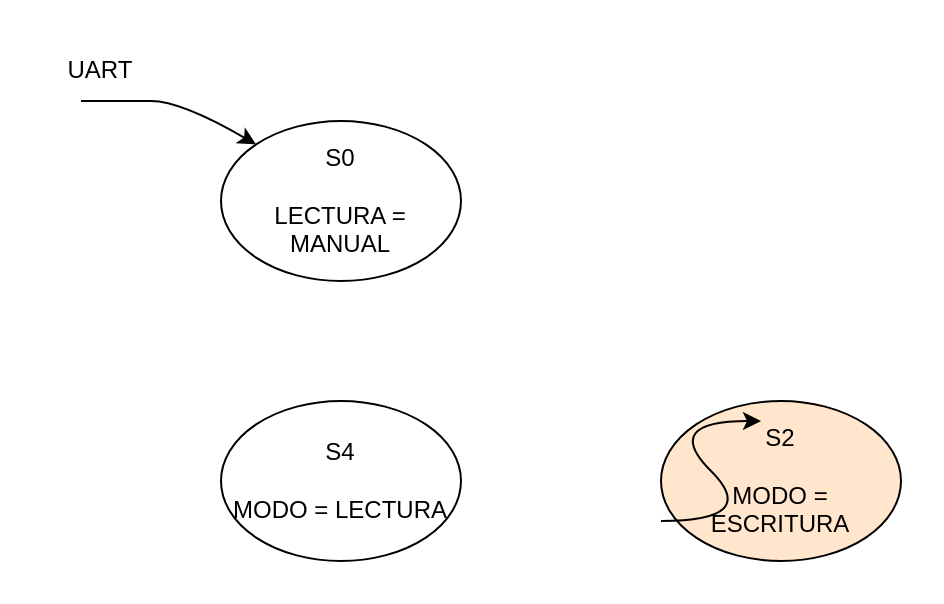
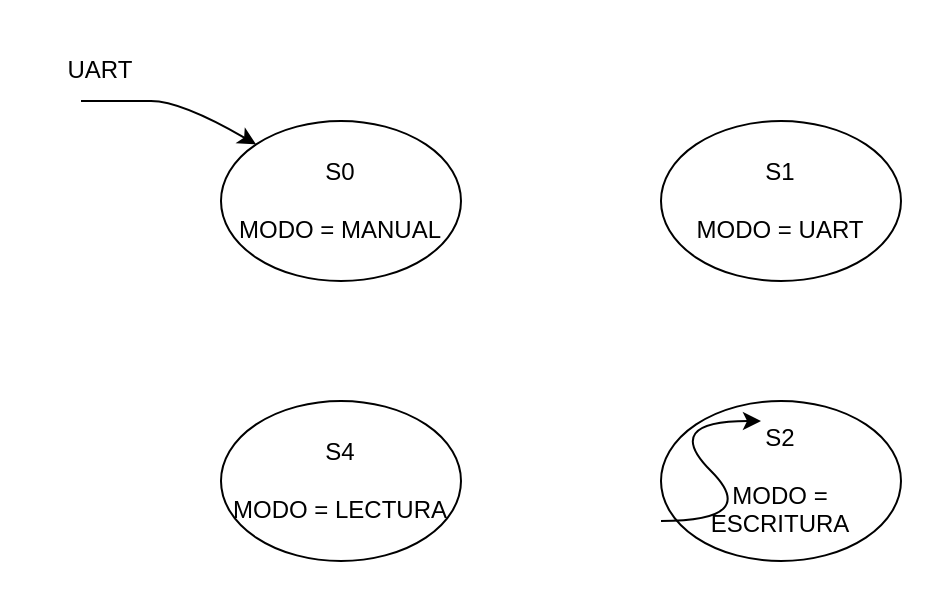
  <mxCell id="0" />
  <mxCell id="1" parent="0" />
- <mxCell id="2" value="S0&lt;div&gt;&lt;br&gt;&lt;/div&gt;&lt;div&gt;LECTURA = MANUAL&lt;/div&gt;" style="ellipse;whiteSpace=wrap;html=1;" vertex="1" parent="1"><mxGeometry x="110" y="60" width="120" height="80" as="geometry" /></mxCell>
- <mxCell id="4" value="S2&lt;div&gt;&lt;br&gt;&lt;/div&gt;&lt;div&gt;MODO = ESCRITURA&lt;/div&gt;" style="ellipse;whiteSpace=wrap;html=1;fillColor=#ffe6cc;" vertex="1" parent="1"><mxGeometry x="330" y="200" width="120" height="80" as="geometry" /></mxCell>
+ <mxCell id="2" value="S0&lt;div&gt;&lt;br&gt;&lt;/div&gt;&lt;div&gt;MODO = MANUAL&lt;/div&gt;" style="ellipse;whiteSpace=wrap;html=1;" vertex="1" parent="1"><mxGeometry x="110" y="60" width="120" height="80" as="geometry" /></mxCell>
+ <mxCell id="3" value="S1&lt;div&gt;&lt;br&gt;&lt;/div&gt;&lt;div&gt;MODO = UART&lt;/div&gt;" style="ellipse;whiteSpace=wrap;html=1;" vertex="1" parent="1"><mxGeometry x="330" y="60" width="120" height="80" as="geometry" /></mxCell>
+ <mxCell id="4" value="S2&lt;div&gt;&lt;br&gt;&lt;/div&gt;&lt;div&gt;MODO = ESCRITURA&lt;/div&gt;" style="ellipse;whiteSpace=wrap;html=1;" vertex="1" parent="1"><mxGeometry x="330" y="200" width="120" height="80" as="geometry" /></mxCell>
  <mxCell id="5" value="S4&lt;div&gt;&lt;br&gt;&lt;/div&gt;&lt;div&gt;MODO = LECTURA&lt;/div&gt;" style="ellipse;whiteSpace=wrap;html=1;" vertex="1" parent="1"><mxGeometry x="110" y="200" width="120" height="80" as="geometry" /></mxCell>
  <mxCell id="6" value="" style="curved=1;endArrow=classic;html=1;rounded=0;" edge="1" parent="1"><mxGeometry width="50" height="50" relative="1" as="geometry"><mxPoint x="330" y="260" as="sourcePoint" /><mxPoint x="380" y="210" as="targetPoint" /><Array as="points"><mxPoint x="380" y="260" /><mxPoint x="330" y="210" /></Array></mxGeometry></mxCell>
  <mxCell id="7" value="" style="curved=1;endArrow=classic;html=1;rounded=0;entryX=0;entryY=0;entryDx=0;entryDy=0;" edge="1" parent="1" target="2"><mxGeometry width="50" height="50" relative="1" as="geometry"><mxPoint x="40" y="50" as="sourcePoint" /><mxPoint x="50" y="40" as="targetPoint" /><Array as="points"><mxPoint x="60" y="50" /><mxPoint x="90" y="50" /></Array></mxGeometry></mxCell>
  <mxCell id="8" value="UART" style="text;html=1;align=center;verticalAlign=middle;whiteSpace=wrap;rounded=0;" vertex="1" parent="1"><mxGeometry x="20" y="20" width="60" height="30" as="geometry" /></mxCell>
